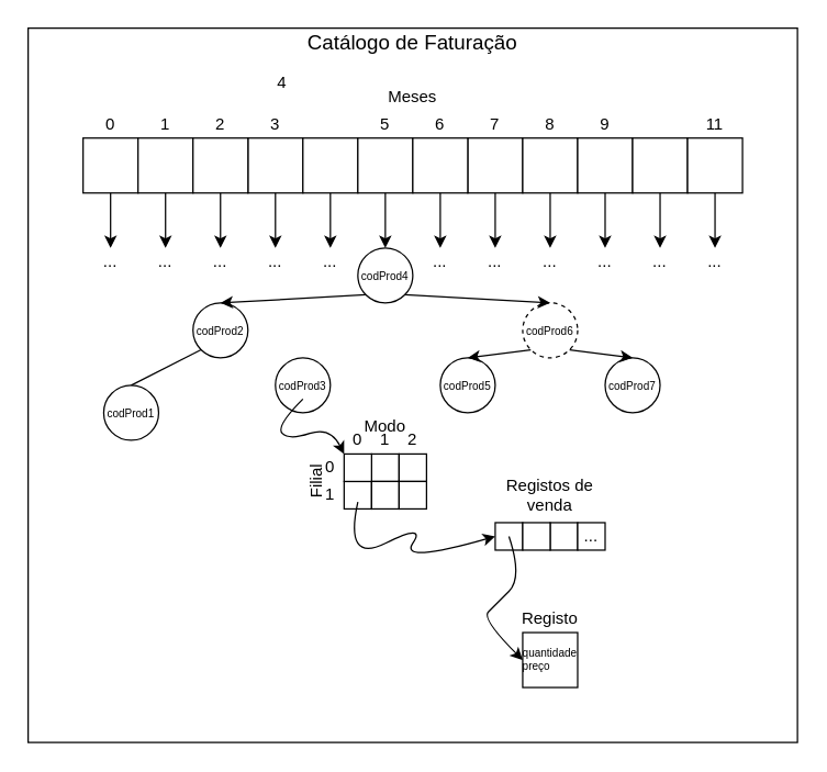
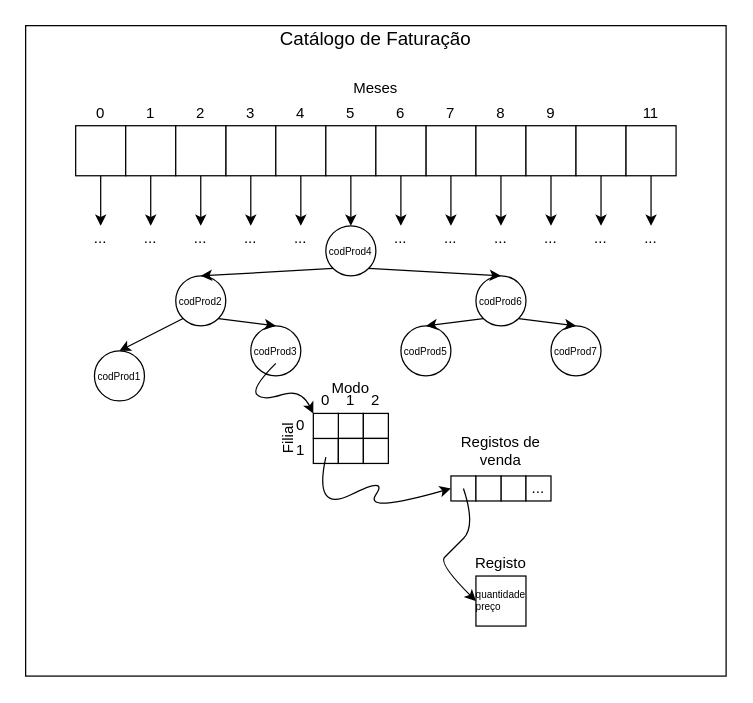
  <mxCell id="0" />
  <mxCell id="1" parent="0" />
  <mxCell id="2" value="" style="rounded=0;whiteSpace=wrap;html=1;" vertex="1" parent="1"><mxGeometry x="20" y="20" width="560" height="520" as="geometry" /></mxCell>
  <mxCell id="3" value="" style="whiteSpace=wrap;html=1;aspect=fixed;" vertex="1" parent="1"><mxGeometry x="60" y="100" width="40" height="40" as="geometry" /></mxCell>
  <mxCell id="4" value="" style="whiteSpace=wrap;html=1;aspect=fixed;" vertex="1" parent="1"><mxGeometry x="100" y="100" width="40" height="40" as="geometry" /></mxCell>
  <mxCell id="5" value="" style="whiteSpace=wrap;html=1;aspect=fixed;" vertex="1" parent="1"><mxGeometry x="180" y="100" width="40" height="40" as="geometry" /></mxCell>
  <mxCell id="6" value="" style="whiteSpace=wrap;html=1;aspect=fixed;" vertex="1" parent="1"><mxGeometry x="220" y="100" width="40" height="40" as="geometry" /></mxCell>
  <mxCell id="7" value="" style="whiteSpace=wrap;html=1;aspect=fixed;" vertex="1" parent="1"><mxGeometry x="260" y="100" width="40" height="40" as="geometry" /></mxCell>
  <mxCell id="8" value="" style="whiteSpace=wrap;html=1;aspect=fixed;" vertex="1" parent="1"><mxGeometry x="340" y="100" width="40" height="40" as="geometry" /></mxCell>
  <mxCell id="9" value="" style="whiteSpace=wrap;html=1;aspect=fixed;" vertex="1" parent="1"><mxGeometry x="380" y="100" width="40" height="40" as="geometry" /></mxCell>
  <mxCell id="10" value="" style="whiteSpace=wrap;html=1;aspect=fixed;" vertex="1" parent="1"><mxGeometry x="420" y="100" width="40" height="40" as="geometry" /></mxCell>
  <mxCell id="11" value="" style="whiteSpace=wrap;html=1;aspect=fixed;" vertex="1" parent="1"><mxGeometry x="460" y="100" width="40" height="40" as="geometry" /></mxCell>
  <mxCell id="12" value="" style="whiteSpace=wrap;html=1;aspect=fixed;" vertex="1" parent="1"><mxGeometry x="500" y="100" width="40" height="40" as="geometry" /></mxCell>
  <mxCell id="13" value="&lt;font style=&quot;font-size: 8px&quot;&gt;codProd4&lt;/font&gt;" style="ellipse;whiteSpace=wrap;html=1;aspect=fixed;" vertex="1" parent="1"><mxGeometry x="260" y="180" width="40" height="40" as="geometry" /></mxCell>
  <mxCell id="14" value="Meses&lt;br&gt;" style="text;html=1;strokeColor=none;fillColor=none;align=center;verticalAlign=middle;whiteSpace=wrap;rounded=0;" vertex="1" parent="1"><mxGeometry x="280" y="60" width="40" height="20" as="geometry" /></mxCell>
  <mxCell id="15" value="" style="endArrow=classic;html=1;exitX=0.5;exitY=1;exitDx=0;exitDy=0;entryX=0.5;entryY=0;entryDx=0;entryDy=0;" edge="1" parent="1" source="7" target="13"><mxGeometry width="50" height="50" relative="1" as="geometry"><mxPoint x="60" y="290" as="sourcePoint" /><mxPoint x="110" y="240" as="targetPoint" /></mxGeometry></mxCell>
  <mxCell id="16" value="&lt;span&gt;&lt;font style=&quot;font-size: 8px&quot;&gt;codProd2&lt;/font&gt;&lt;/span&gt;" style="ellipse;whiteSpace=wrap;html=1;aspect=fixed;" vertex="1" parent="1"><mxGeometry x="140" y="220" width="40" height="40" as="geometry" /></mxCell>
- <mxCell id="17" value="&lt;span&gt;&lt;font style=&quot;font-size: 8px&quot;&gt;codProd6&lt;/font&gt;&lt;/span&gt;" style="ellipse;whiteSpace=wrap;html=1;aspect=fixed;dashed=1;" vertex="1" parent="1"><mxGeometry x="380" y="220" width="40" height="40" as="geometry" /></mxCell>
+ <mxCell id="17" value="&lt;span&gt;&lt;font style=&quot;font-size: 8px&quot;&gt;codProd6&lt;/font&gt;&lt;/span&gt;" style="ellipse;whiteSpace=wrap;html=1;aspect=fixed;" vertex="1" parent="1"><mxGeometry x="380" y="220" width="40" height="40" as="geometry" /></mxCell>
  <mxCell id="18" value="&lt;font style=&quot;font-size: 8px&quot;&gt;codProd1&lt;/font&gt;" style="ellipse;whiteSpace=wrap;html=1;aspect=fixed;" vertex="1" parent="1"><mxGeometry x="75" y="280" width="40" height="40" as="geometry" /></mxCell>
  <mxCell id="19" value="&lt;font style=&quot;font-size: 8px&quot;&gt;codProd3&lt;/font&gt;" style="ellipse;whiteSpace=wrap;html=1;aspect=fixed;" vertex="1" parent="1"><mxGeometry x="200" y="260" width="40" height="40" as="geometry" /></mxCell>
  <mxCell id="20" value="&lt;span&gt;&lt;font style=&quot;font-size: 8px&quot;&gt;codProd5&lt;/font&gt;&lt;/span&gt;" style="ellipse;whiteSpace=wrap;html=1;aspect=fixed;" vertex="1" parent="1"><mxGeometry x="320" y="260" width="40" height="40" as="geometry" /></mxCell>
  <mxCell id="21" value="&lt;span&gt;&lt;font style=&quot;font-size: 8px&quot;&gt;codProd7&lt;/font&gt;&lt;/span&gt;" style="ellipse;whiteSpace=wrap;html=1;aspect=fixed;" vertex="1" parent="1"><mxGeometry x="440" y="260" width="40" height="40" as="geometry" /></mxCell>
  <mxCell id="22" value="" style="endArrow=classic;html=1;exitX=0;exitY=1;exitDx=0;exitDy=0;entryX=0.5;entryY=0;entryDx=0;entryDy=0;" edge="1" parent="1" source="13" target="16"><mxGeometry width="50" height="50" relative="1" as="geometry"><mxPoint x="60" y="370" as="sourcePoint" /><mxPoint x="110" y="320" as="targetPoint" /></mxGeometry></mxCell>
- <mxCell id="23" value="" style="endArrow=none;html=1;exitX=0;exitY=1;exitDx=0;exitDy=0;entryX=0.5;entryY=0;entryDx=0;entryDy=0;" edge="1" parent="1" source="16" target="18"><mxGeometry width="50" height="50" relative="1" as="geometry"><mxPoint x="270" y="210" as="sourcePoint" /><mxPoint x="170" y="230" as="targetPoint" /></mxGeometry></mxCell>
+ <mxCell id="23" value="" style="endArrow=classic;html=1;exitX=0;exitY=1;exitDx=0;exitDy=0;entryX=0.5;entryY=0;entryDx=0;entryDy=0;" edge="1" parent="1" source="16" target="18"><mxGeometry width="50" height="50" relative="1" as="geometry"><mxPoint x="270" y="210" as="sourcePoint" /><mxPoint x="170" y="230" as="targetPoint" /></mxGeometry></mxCell>
+ <mxCell id="24" value="" style="endArrow=classic;html=1;exitX=1;exitY=1;exitDx=0;exitDy=0;entryX=0.5;entryY=0;entryDx=0;entryDy=0;" edge="1" parent="1" source="16" target="19"><mxGeometry width="50" height="50" relative="1" as="geometry"><mxPoint x="156" y="264" as="sourcePoint" /><mxPoint x="110" y="270" as="targetPoint" /></mxGeometry></mxCell>
  <mxCell id="25" value="" style="endArrow=classic;html=1;exitX=0;exitY=1;exitDx=0;exitDy=0;entryX=0.5;entryY=0;entryDx=0;entryDy=0;" edge="1" parent="1" source="17" target="20"><mxGeometry width="50" height="50" relative="1" as="geometry"><mxPoint x="166" y="274" as="sourcePoint" /><mxPoint x="120" y="280" as="targetPoint" /></mxGeometry></mxCell>
  <mxCell id="26" value="" style="endArrow=classic;html=1;exitX=1;exitY=1;exitDx=0;exitDy=0;entryX=0.5;entryY=0;entryDx=0;entryDy=0;" edge="1" parent="1" source="17" target="21"><mxGeometry width="50" height="50" relative="1" as="geometry"><mxPoint x="176" y="284" as="sourcePoint" /><mxPoint x="130" y="290" as="targetPoint" /></mxGeometry></mxCell>
  <mxCell id="27" value="" style="endArrow=classic;html=1;exitX=1;exitY=1;exitDx=0;exitDy=0;entryX=0.5;entryY=0;entryDx=0;entryDy=0;" edge="1" parent="1" source="13" target="17"><mxGeometry width="50" height="50" relative="1" as="geometry"><mxPoint x="186" y="294" as="sourcePoint" /><mxPoint x="140" y="300" as="targetPoint" /></mxGeometry></mxCell>
  <mxCell id="28" value="" style="whiteSpace=wrap;html=1;aspect=fixed;" vertex="1" parent="1"><mxGeometry x="270" y="330" width="20" height="20" as="geometry" /></mxCell>
  <mxCell id="29" value="" style="whiteSpace=wrap;html=1;aspect=fixed;" vertex="1" parent="1"><mxGeometry x="250" y="350" width="20" height="20" as="geometry" /></mxCell>
  <mxCell id="30" value="" style="whiteSpace=wrap;html=1;aspect=fixed;" vertex="1" parent="1"><mxGeometry x="250" y="330" width="20" height="20" as="geometry" /></mxCell>
  <mxCell id="31" value="" style="whiteSpace=wrap;html=1;aspect=fixed;" vertex="1" parent="1"><mxGeometry x="270" y="350" width="20" height="20" as="geometry" /></mxCell>
  <mxCell id="32" value="" style="whiteSpace=wrap;html=1;aspect=fixed;" vertex="1" parent="1"><mxGeometry x="290" y="330" width="20" height="20" as="geometry" /></mxCell>
  <mxCell id="33" value="" style="whiteSpace=wrap;html=1;aspect=fixed;" vertex="1" parent="1"><mxGeometry x="290" y="350" width="20" height="20" as="geometry" /></mxCell>
  <mxCell id="34" value="" style="whiteSpace=wrap;html=1;aspect=fixed;" vertex="1" parent="1"><mxGeometry x="300" y="100" width="40" height="40" as="geometry" /></mxCell>
  <mxCell id="35" value="" style="whiteSpace=wrap;html=1;aspect=fixed;" vertex="1" parent="1"><mxGeometry x="140" y="100" width="40" height="40" as="geometry" /></mxCell>
  <mxCell id="36" value="0" style="text;html=1;strokeColor=none;fillColor=none;align=center;verticalAlign=middle;whiteSpace=wrap;rounded=0;" vertex="1" parent="1"><mxGeometry x="60" y="80" width="40" height="20" as="geometry" /></mxCell>
  <mxCell id="37" value="1" style="text;html=1;strokeColor=none;fillColor=none;align=center;verticalAlign=middle;whiteSpace=wrap;rounded=0;" vertex="1" parent="1"><mxGeometry x="100" y="80" width="40" height="20" as="geometry" /></mxCell>
  <mxCell id="38" value="2" style="text;html=1;strokeColor=none;fillColor=none;align=center;verticalAlign=middle;whiteSpace=wrap;rounded=0;" vertex="1" parent="1"><mxGeometry x="140" y="80" width="40" height="20" as="geometry" /></mxCell>
  <mxCell id="39" value="3" style="text;html=1;strokeColor=none;fillColor=none;align=center;verticalAlign=middle;whiteSpace=wrap;rounded=0;" vertex="1" parent="1"><mxGeometry x="180" y="80" width="40" height="20" as="geometry" /></mxCell>
- <mxCell id="40" value="4" style="text;html=1;strokeColor=none;fillColor=none;align=center;verticalAlign=middle;whiteSpace=wrap;rounded=0;" vertex="1" parent="1"><mxGeometry x="185" y="50" width="40" height="20" as="geometry" /></mxCell>
+ <mxCell id="40" value="4" style="text;html=1;strokeColor=none;fillColor=none;align=center;verticalAlign=middle;whiteSpace=wrap;rounded=0;" vertex="1" parent="1"><mxGeometry x="220" y="80" width="40" height="20" as="geometry" /></mxCell>
  <mxCell id="41" value="5" style="text;html=1;strokeColor=none;fillColor=none;align=center;verticalAlign=middle;whiteSpace=wrap;rounded=0;" vertex="1" parent="1"><mxGeometry x="260" y="80" width="40" height="20" as="geometry" /></mxCell>
  <mxCell id="42" value="6" style="text;html=1;strokeColor=none;fillColor=none;align=center;verticalAlign=middle;whiteSpace=wrap;rounded=0;" vertex="1" parent="1"><mxGeometry x="300" y="80" width="40" height="20" as="geometry" /></mxCell>
  <mxCell id="43" value="7" style="text;html=1;strokeColor=none;fillColor=none;align=center;verticalAlign=middle;whiteSpace=wrap;rounded=0;" vertex="1" parent="1"><mxGeometry x="340" y="80" width="40" height="20" as="geometry" /></mxCell>
  <mxCell id="44" value="8" style="text;html=1;strokeColor=none;fillColor=none;align=center;verticalAlign=middle;whiteSpace=wrap;rounded=0;" vertex="1" parent="1"><mxGeometry x="380" y="80" width="40" height="20" as="geometry" /></mxCell>
  <mxCell id="45" value="9" style="text;html=1;strokeColor=none;fillColor=none;align=center;verticalAlign=middle;whiteSpace=wrap;rounded=0;" vertex="1" parent="1"><mxGeometry x="420" y="80" width="40" height="20" as="geometry" /></mxCell>
  <mxCell id="46" value="11" style="text;html=1;strokeColor=none;fillColor=none;align=center;verticalAlign=middle;whiteSpace=wrap;rounded=0;" vertex="1" parent="1"><mxGeometry x="500" y="80" width="40" height="20" as="geometry" /></mxCell>
  <mxCell id="47" value="" style="endArrow=classic;html=1;exitX=0.5;exitY=1;exitDx=0;exitDy=0;" edge="1" parent="1"><mxGeometry width="50" height="50" relative="1" as="geometry"><mxPoint x="480" y="140" as="sourcePoint" /><mxPoint x="480" y="180" as="targetPoint" /></mxGeometry></mxCell>
  <mxCell id="48" value="...&lt;br&gt;" style="text;html=1;strokeColor=none;fillColor=none;align=center;verticalAlign=middle;whiteSpace=wrap;rounded=0;" vertex="1" parent="1"><mxGeometry x="460" y="180" width="40" height="20" as="geometry" /></mxCell>
  <mxCell id="49" value="" style="endArrow=classic;html=1;exitX=0.5;exitY=1;exitDx=0;exitDy=0;" edge="1" parent="1"><mxGeometry width="50" height="50" relative="1" as="geometry"><mxPoint x="360" y="140" as="sourcePoint" /><mxPoint x="360" y="180" as="targetPoint" /></mxGeometry></mxCell>
  <mxCell id="50" value="...&lt;br&gt;" style="text;html=1;strokeColor=none;fillColor=none;align=center;verticalAlign=middle;whiteSpace=wrap;rounded=0;" vertex="1" parent="1"><mxGeometry x="340" y="180" width="40" height="20" as="geometry" /></mxCell>
  <mxCell id="51" value="" style="endArrow=classic;html=1;exitX=0.5;exitY=1;exitDx=0;exitDy=0;" edge="1" parent="1"><mxGeometry width="50" height="50" relative="1" as="geometry"><mxPoint x="400" y="140" as="sourcePoint" /><mxPoint x="400" y="180" as="targetPoint" /></mxGeometry></mxCell>
  <mxCell id="52" value="...&lt;br&gt;" style="text;html=1;strokeColor=none;fillColor=none;align=center;verticalAlign=middle;whiteSpace=wrap;rounded=0;" vertex="1" parent="1"><mxGeometry x="380" y="180" width="40" height="20" as="geometry" /></mxCell>
  <mxCell id="53" value="" style="endArrow=classic;html=1;exitX=0.5;exitY=1;exitDx=0;exitDy=0;" edge="1" parent="1"><mxGeometry width="50" height="50" relative="1" as="geometry"><mxPoint x="440" y="140" as="sourcePoint" /><mxPoint x="440" y="180" as="targetPoint" /></mxGeometry></mxCell>
  <mxCell id="54" value="...&lt;br&gt;" style="text;html=1;strokeColor=none;fillColor=none;align=center;verticalAlign=middle;whiteSpace=wrap;rounded=0;" vertex="1" parent="1"><mxGeometry x="420" y="180" width="40" height="20" as="geometry" /></mxCell>
  <mxCell id="55" value="" style="endArrow=classic;html=1;exitX=0.5;exitY=1;exitDx=0;exitDy=0;" edge="1" parent="1"><mxGeometry width="50" height="50" relative="1" as="geometry"><mxPoint x="520" y="140" as="sourcePoint" /><mxPoint x="520" y="180" as="targetPoint" /></mxGeometry></mxCell>
  <mxCell id="56" value="...&lt;br&gt;" style="text;html=1;strokeColor=none;fillColor=none;align=center;verticalAlign=middle;whiteSpace=wrap;rounded=0;" vertex="1" parent="1"><mxGeometry x="500" y="180" width="40" height="20" as="geometry" /></mxCell>
  <mxCell id="57" value="" style="endArrow=classic;html=1;exitX=0.5;exitY=1;exitDx=0;exitDy=0;" edge="1" parent="1"><mxGeometry width="50" height="50" relative="1" as="geometry"><mxPoint x="320" y="140" as="sourcePoint" /><mxPoint x="320" y="180" as="targetPoint" /></mxGeometry></mxCell>
  <mxCell id="58" value="...&lt;br&gt;" style="text;html=1;strokeColor=none;fillColor=none;align=center;verticalAlign=middle;whiteSpace=wrap;rounded=0;" vertex="1" parent="1"><mxGeometry x="300" y="180" width="40" height="20" as="geometry" /></mxCell>
  <mxCell id="59" value="" style="endArrow=classic;html=1;exitX=0.5;exitY=1;exitDx=0;exitDy=0;" edge="1" parent="1"><mxGeometry width="50" height="50" relative="1" as="geometry"><mxPoint x="240" y="140" as="sourcePoint" /><mxPoint x="240" y="180" as="targetPoint" /></mxGeometry></mxCell>
  <mxCell id="60" value="...&lt;br&gt;" style="text;html=1;strokeColor=none;fillColor=none;align=center;verticalAlign=middle;whiteSpace=wrap;rounded=0;" vertex="1" parent="1"><mxGeometry x="220" y="180" width="40" height="20" as="geometry" /></mxCell>
  <mxCell id="61" value="" style="endArrow=classic;html=1;exitX=0.5;exitY=1;exitDx=0;exitDy=0;" edge="1" parent="1"><mxGeometry width="50" height="50" relative="1" as="geometry"><mxPoint x="200" y="140" as="sourcePoint" /><mxPoint x="200" y="180" as="targetPoint" /></mxGeometry></mxCell>
  <mxCell id="62" value="...&lt;br&gt;" style="text;html=1;strokeColor=none;fillColor=none;align=center;verticalAlign=middle;whiteSpace=wrap;rounded=0;" vertex="1" parent="1"><mxGeometry x="180" y="180" width="40" height="20" as="geometry" /></mxCell>
  <mxCell id="63" value="" style="endArrow=classic;html=1;exitX=0.5;exitY=1;exitDx=0;exitDy=0;" edge="1" parent="1"><mxGeometry width="50" height="50" relative="1" as="geometry"><mxPoint x="160" y="140" as="sourcePoint" /><mxPoint x="160" y="180" as="targetPoint" /></mxGeometry></mxCell>
  <mxCell id="64" value="...&lt;br&gt;" style="text;html=1;strokeColor=none;fillColor=none;align=center;verticalAlign=middle;whiteSpace=wrap;rounded=0;" vertex="1" parent="1"><mxGeometry x="140" y="180" width="40" height="20" as="geometry" /></mxCell>
  <mxCell id="65" value="" style="endArrow=classic;html=1;exitX=0.5;exitY=1;exitDx=0;exitDy=0;" edge="1" parent="1"><mxGeometry width="50" height="50" relative="1" as="geometry"><mxPoint x="120" y="140" as="sourcePoint" /><mxPoint x="120" y="180" as="targetPoint" /></mxGeometry></mxCell>
  <mxCell id="66" value="...&lt;br&gt;" style="text;html=1;strokeColor=none;fillColor=none;align=center;verticalAlign=middle;whiteSpace=wrap;rounded=0;" vertex="1" parent="1"><mxGeometry x="100" y="180" width="40" height="20" as="geometry" /></mxCell>
  <mxCell id="67" value="" style="endArrow=classic;html=1;" edge="1" parent="1" source="3"><mxGeometry width="50" height="50" relative="1" as="geometry"><mxPoint x="80" y="140" as="sourcePoint" /><mxPoint x="80" y="180" as="targetPoint" /></mxGeometry></mxCell>
  <mxCell id="68" value="...&lt;br&gt;" style="text;html=1;strokeColor=none;fillColor=none;align=center;verticalAlign=middle;whiteSpace=wrap;rounded=0;" vertex="1" parent="1"><mxGeometry x="60" y="180" width="40" height="20" as="geometry" /></mxCell>
  <mxCell id="69" value="Filial&lt;br&gt;" style="text;html=1;strokeColor=none;fillColor=none;align=center;verticalAlign=middle;whiteSpace=wrap;rounded=0;rotation=-90;" vertex="1" parent="1"><mxGeometry x="210" y="340" width="40" height="20" as="geometry" /></mxCell>
  <mxCell id="70" value="Modo&lt;br&gt;" style="text;html=1;strokeColor=none;fillColor=none;align=center;verticalAlign=middle;whiteSpace=wrap;rounded=0;" vertex="1" parent="1"><mxGeometry x="260" y="300" width="40" height="20" as="geometry" /></mxCell>
  <mxCell id="71" value="0" style="text;html=1;strokeColor=none;fillColor=none;align=center;verticalAlign=middle;whiteSpace=wrap;rounded=0;" vertex="1" parent="1"><mxGeometry x="220" y="330" width="40" height="20" as="geometry" /></mxCell>
  <mxCell id="72" value="1" style="text;html=1;strokeColor=none;fillColor=none;align=center;verticalAlign=middle;whiteSpace=wrap;rounded=0;" vertex="1" parent="1"><mxGeometry x="220" y="350" width="40" height="20" as="geometry" /></mxCell>
  <mxCell id="73" value="1" style="text;html=1;strokeColor=none;fillColor=none;align=center;verticalAlign=middle;whiteSpace=wrap;rounded=0;" vertex="1" parent="1"><mxGeometry x="260" y="310" width="40" height="20" as="geometry" /></mxCell>
  <mxCell id="74" value="0" style="text;html=1;strokeColor=none;fillColor=none;align=center;verticalAlign=middle;whiteSpace=wrap;rounded=0;" vertex="1" parent="1"><mxGeometry x="240" y="310" width="40" height="20" as="geometry" /></mxCell>
  <mxCell id="75" value="2" style="text;html=1;strokeColor=none;fillColor=none;align=center;verticalAlign=middle;whiteSpace=wrap;rounded=0;" vertex="1" parent="1"><mxGeometry x="280" y="310" width="40" height="20" as="geometry" /></mxCell>
  <mxCell id="76" value="" style="curved=1;endArrow=classic;html=1;entryX=0.75;entryY=0;entryDx=0;entryDy=0;" edge="1" parent="1" target="71"><mxGeometry width="50" height="50" relative="1" as="geometry"><mxPoint x="220" y="290" as="sourcePoint" /><mxPoint x="110" y="390" as="targetPoint" /><Array as="points"><mxPoint x="200" y="310" /><mxPoint x="210" y="320" /><mxPoint x="240" y="310" /></Array></mxGeometry></mxCell>
  <mxCell id="77" value="&lt;div style=&quot;text-align: left ; font-size: 8px&quot;&gt;&lt;font style=&quot;font-size: 8px&quot;&gt;quantidade&lt;/font&gt;&lt;/div&gt;&lt;div style=&quot;text-align: left ; font-size: 8px&quot;&gt;&lt;font style=&quot;font-size: 8px&quot;&gt;preço&lt;/font&gt;&lt;/div&gt;" style="whiteSpace=wrap;html=1;aspect=fixed;" vertex="1" parent="1"><mxGeometry x="380" y="460" width="40" height="40" as="geometry" /></mxCell>
  <mxCell id="78" value="" style="whiteSpace=wrap;html=1;aspect=fixed;" vertex="1" parent="1"><mxGeometry x="360" y="380" width="20" height="20" as="geometry" /></mxCell>
  <mxCell id="79" value="" style="whiteSpace=wrap;html=1;aspect=fixed;" vertex="1" parent="1"><mxGeometry x="400" y="380" width="20" height="20" as="geometry" /></mxCell>
  <mxCell id="80" value="" style="whiteSpace=wrap;html=1;aspect=fixed;" vertex="1" parent="1"><mxGeometry x="380" y="380" width="20" height="20" as="geometry" /></mxCell>
  <mxCell id="81" value="..." style="whiteSpace=wrap;html=1;aspect=fixed;" vertex="1" parent="1"><mxGeometry x="420" y="380" width="20" height="20" as="geometry" /></mxCell>
  <mxCell id="82" value="Registos de venda" style="text;html=1;strokeColor=none;fillColor=none;align=center;verticalAlign=middle;whiteSpace=wrap;rounded=0;" vertex="1" parent="1"><mxGeometry x="360" y="350" width="80" height="20" as="geometry" /></mxCell>
  <mxCell id="83" value="" style="curved=1;endArrow=classic;html=1;exitX=1;exitY=0.75;exitDx=0;exitDy=0;entryX=0;entryY=0.5;entryDx=0;entryDy=0;" edge="1" parent="1" source="72" target="78"><mxGeometry width="50" height="50" relative="1" as="geometry"><mxPoint x="60" y="570" as="sourcePoint" /><mxPoint x="110" y="520" as="targetPoint" /><Array as="points"><mxPoint x="250" y="410" /><mxPoint x="310" y="380" /><mxPoint x="290" y="410" /></Array></mxGeometry></mxCell>
  <mxCell id="84" value="" style="curved=1;endArrow=classic;html=1;entryX=0;entryY=0.5;entryDx=0;entryDy=0;" edge="1" parent="1" target="77"><mxGeometry width="50" height="50" relative="1" as="geometry"><mxPoint x="370" y="390" as="sourcePoint" /><mxPoint x="110" y="520" as="targetPoint" /><Array as="points"><mxPoint x="380" y="420" /><mxPoint x="360" y="440" /><mxPoint x="350" y="450" /></Array></mxGeometry></mxCell>
  <mxCell id="85" value="Registo" style="text;html=1;strokeColor=none;fillColor=none;align=center;verticalAlign=middle;whiteSpace=wrap;rounded=0;" vertex="1" parent="1"><mxGeometry x="380" y="440" width="40" height="20" as="geometry" /></mxCell>
  <mxCell id="86" value="&lt;font style=&quot;font-size: 15px&quot;&gt;Catálogo de Faturação&lt;/font&gt;" style="text;html=1;strokeColor=none;fillColor=none;align=center;verticalAlign=middle;whiteSpace=wrap;rounded=0;" vertex="1" parent="1"><mxGeometry x="215" y="20" width="170" height="20" as="geometry" /></mxCell>
